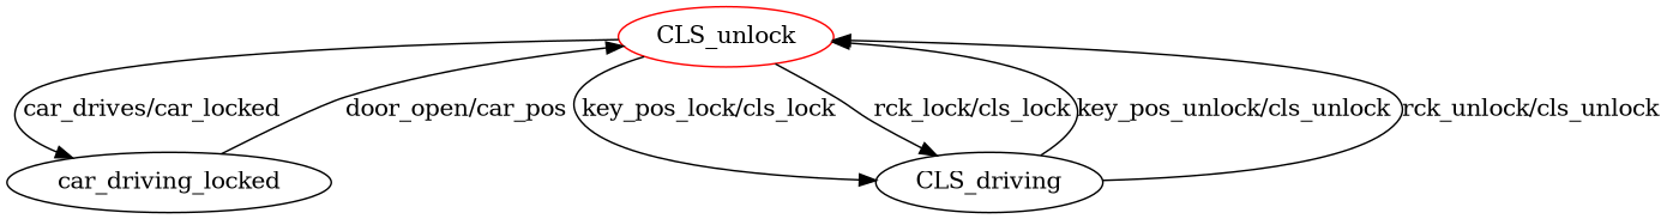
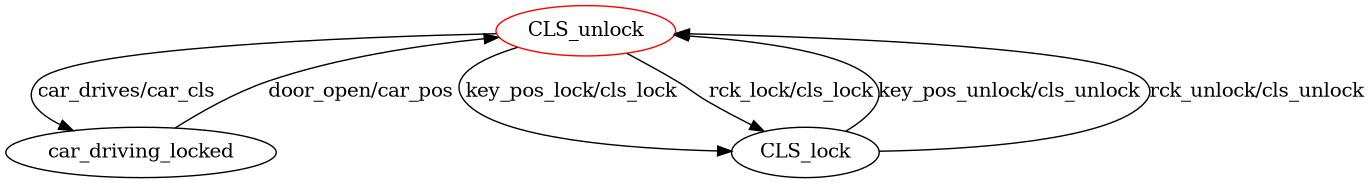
  digraph {
    n1 [color=red label=CLS_unlock]
    n2 [label=car_driving_locked]
-   n3 [label=CLS_driving]
-   n1 -> n2 [label="car_drives/car_locked"]
+   n3 [label=CLS_lock]
+   n1 -> n2 [label="car_drives/car_cls"]
    n1 -> n3 [label="key_pos_lock/cls_lock"]
    n1 -> n3 [label="rck_lock/cls_lock"]
    n2 -> n1 [label="door_open/car_pos"]
    n3 -> n1 [label="key_pos_unlock/cls_unlock"]
    n3 -> n1 [label="rck_unlock/cls_unlock"]
  }
